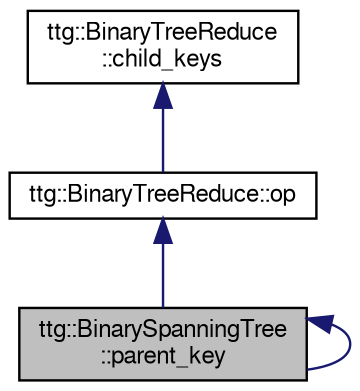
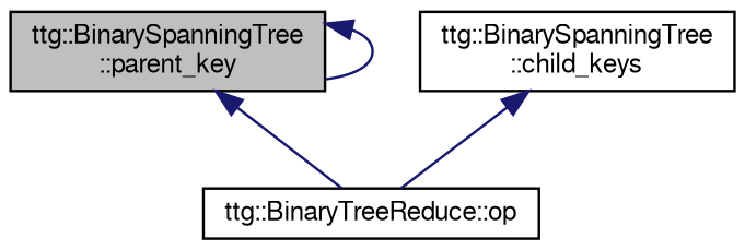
  digraph {
    rankdir=TB
    node [color=black fillcolor=white fontname=FreeSans fontsize=10 shape=record style=filled]
    edge [color=midnightblue dir=back fontname=FreeSans fontsize=10 labelfontname=FreeSans labelfontsize=10 style=solid]
    n1 [fillcolor=grey75 fontcolor=black height=0.2 label="ttg::BinarySpanningTree\l::parent_key" width=0.4]
    n2 [height=0.2 label="ttg::BinaryTreeReduce::op" width=0.4]
-   n3 [height=0.2 label="ttg::BinaryTreeReduce\l::child_keys" width=0.4]
+   n3 [height=0.2 label="ttg::BinarySpanningTree\l::child_keys" width=0.4]
    n1 -> n1
-   n2 -> n1
+   n1 -> n2
    n3 -> n2
  }
